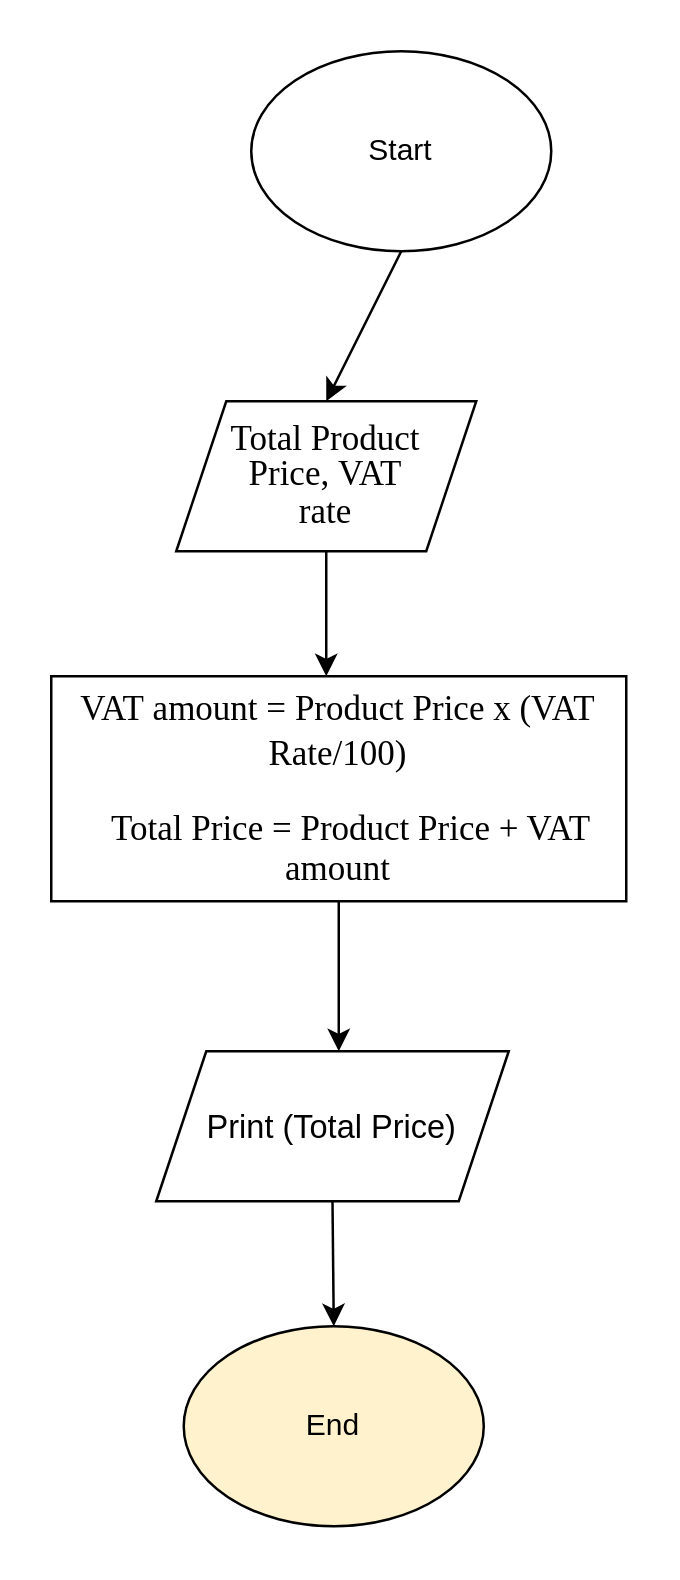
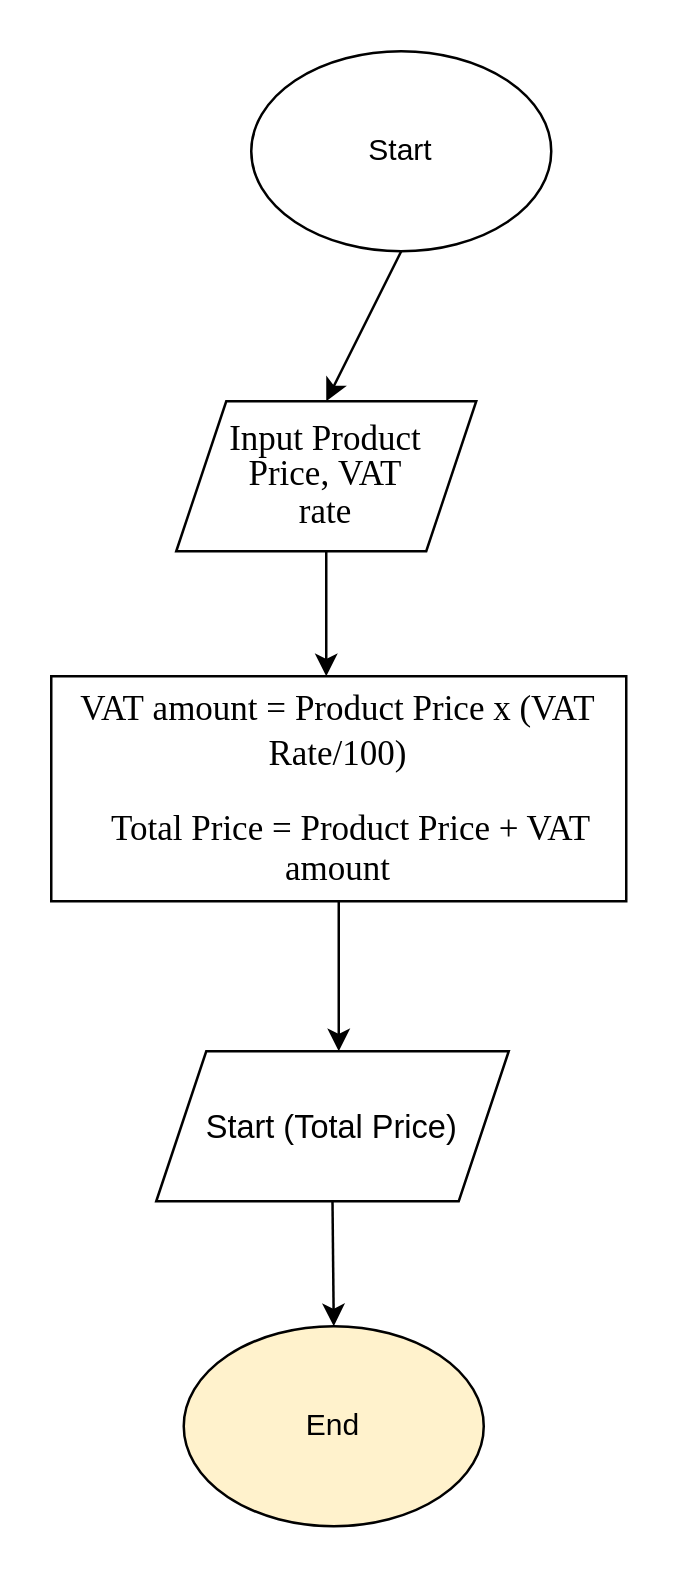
  <mxCell id="0" />
  <mxCell id="1" parent="0" />
  <mxCell id="2" value="Start" style="ellipse;whiteSpace=wrap;html=1;" vertex="1" parent="1"><mxGeometry x="100" y="20" width="120" height="80" as="geometry" /></mxCell>
  <mxCell id="3" value="" style="endArrow=classic;html=1;rounded=0;exitX=0.5;exitY=1;exitDx=0;exitDy=0;" edge="1" parent="1" source="2"><mxGeometry width="50" height="50" relative="1" as="geometry"><mxPoint x="110" y="180" as="sourcePoint" /><mxPoint x="130" y="160" as="targetPoint" /></mxGeometry></mxCell>
- <mxCell id="4" value="&lt;span style=&quot;line-height: 107%; font-family: &amp;quot;Times New Roman&amp;quot;, serif;&quot;&gt;&lt;font style=&quot;font-size: 14px;&quot;&gt;Total Product&lt;br&gt;Price,&amp;nbsp;&lt;/font&gt;&lt;/span&gt;&lt;span style=&quot;line-height: 107%; font-family: &amp;quot;Times New Roman&amp;quot;, serif;&quot;&gt;&lt;font style=&quot;font-size: 14px;&quot;&gt;VAT&lt;br&gt;rate&lt;/font&gt;&lt;/span&gt;" style="shape=parallelogram;perimeter=parallelogramPerimeter;whiteSpace=wrap;html=1;fixedSize=1;" vertex="1" parent="1"><mxGeometry x="70" y="160" width="120" height="60" as="geometry" /></mxCell>
+ <mxCell id="4" value="&lt;span style=&quot;line-height: 107%; font-family: &amp;quot;Times New Roman&amp;quot;, serif;&quot;&gt;&lt;font style=&quot;font-size: 14px;&quot;&gt;Input Product&lt;br&gt;Price,&amp;nbsp;&lt;/font&gt;&lt;/span&gt;&lt;span style=&quot;line-height: 107%; font-family: &amp;quot;Times New Roman&amp;quot;, serif;&quot;&gt;&lt;font style=&quot;font-size: 14px;&quot;&gt;VAT&lt;br&gt;rate&lt;/font&gt;&lt;/span&gt;" style="shape=parallelogram;perimeter=parallelogramPerimeter;whiteSpace=wrap;html=1;fixedSize=1;" vertex="1" parent="1"><mxGeometry x="70" y="160" width="120" height="60" as="geometry" /></mxCell>
  <mxCell id="5" value="" style="endArrow=classic;html=1;rounded=0;exitX=0.5;exitY=1;exitDx=0;exitDy=0;" edge="1" parent="1" source="4"><mxGeometry width="50" height="50" relative="1" as="geometry"><mxPoint x="180" y="300" as="sourcePoint" /><mxPoint x="130" y="270" as="targetPoint" /></mxGeometry></mxCell>
  <mxCell id="6" value="&lt;font style=&quot;font-size: 14px;&quot;&gt;&lt;span style=&quot;&quot; class=&quot;mord&quot;&gt;&lt;span style=&quot;font-family: &amp;quot;Times New Roman&amp;quot;, serif;&quot;&gt;VAT&amp;nbsp;amount &lt;/span&gt;&lt;/span&gt;&lt;span style=&quot;&quot; class=&quot;mrel&quot;&gt;&lt;span style=&quot;line-height: 107%; font-family: &amp;quot;Times New Roman&amp;quot;, serif;&quot;&gt;= &lt;/span&gt;&lt;/span&gt;&lt;span style=&quot;&quot; class=&quot;mord&quot;&gt;&lt;span style=&quot;line-height: 107%; font-family: &amp;quot;Times New Roman&amp;quot;, serif;&quot;&gt;Product&amp;nbsp;Price&lt;/span&gt;&lt;/span&gt;&lt;span style=&quot;&quot; class=&quot;mbin&quot;&gt;&lt;span style=&quot;line-height: 107%; font-family: &amp;quot;Times New Roman&amp;quot;, serif;&quot;&gt; x (VAT Rate/100)&lt;/span&gt;&lt;/span&gt;&lt;/font&gt;&lt;div style=&quot;font-size: 14px;&quot;&gt;&lt;span style=&quot;&quot; class=&quot;mbin&quot;&gt;&lt;span style=&quot;line-height: 107%; font-family: &amp;quot;Times New Roman&amp;quot;, serif;&quot;&gt;&lt;p style=&quot;margin-bottom: 0in; line-height: normal;&quot; class=&quot;MsoNormal&quot;&gt;&lt;font style=&quot;font-size: 14px;&quot;&gt;&amp;nbsp; &amp;nbsp;Total Price = Product Price + VAT amount&lt;/font&gt;&lt;/p&gt;&lt;/span&gt;&lt;/span&gt;&lt;/div&gt;" style="rounded=0;whiteSpace=wrap;html=1;" vertex="1" parent="1"><mxGeometry x="20" y="270" width="230" height="90" as="geometry" /></mxCell>
  <mxCell id="7" value="" style="endArrow=classic;html=1;rounded=0;exitX=0.5;exitY=1;exitDx=0;exitDy=0;" edge="1" parent="1" source="6"><mxGeometry width="50" height="50" relative="1" as="geometry"><mxPoint x="170" y="430" as="sourcePoint" /><mxPoint x="135" y="420" as="targetPoint" /></mxGeometry></mxCell>
- <mxCell id="8" value="&lt;font style=&quot;font-size: 13px;&quot;&gt;Print (Total Price)&lt;/font&gt;" style="shape=parallelogram;perimeter=parallelogramPerimeter;whiteSpace=wrap;html=1;fixedSize=1;" vertex="1" parent="1"><mxGeometry x="62" y="420" width="141" height="60" as="geometry" /></mxCell>
+ <mxCell id="8" value="&lt;font style=&quot;font-size: 13px;&quot;&gt;Start (Total Price)&lt;/font&gt;" style="shape=parallelogram;perimeter=parallelogramPerimeter;whiteSpace=wrap;html=1;fixedSize=1;" vertex="1" parent="1"><mxGeometry x="62" y="420" width="141" height="60" as="geometry" /></mxCell>
  <mxCell id="9" value="" style="endArrow=classic;html=1;rounded=0;exitX=0.5;exitY=1;exitDx=0;exitDy=0;" edge="1" parent="1" source="8"><mxGeometry width="50" height="50" relative="1" as="geometry"><mxPoint x="90" y="570" as="sourcePoint" /><mxPoint x="133" y="530" as="targetPoint" /></mxGeometry></mxCell>
  <mxCell id="10" value="End" style="ellipse;whiteSpace=wrap;html=1;fillColor=#fff2cc;" vertex="1" parent="1"><mxGeometry x="73" y="530" width="120" height="80" as="geometry" /></mxCell>
